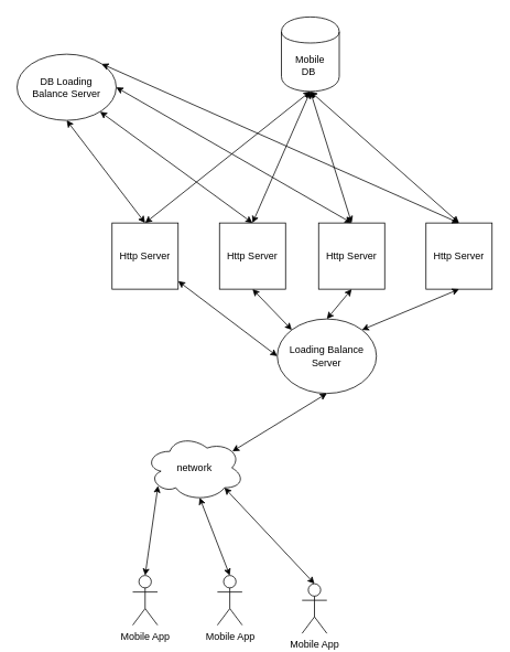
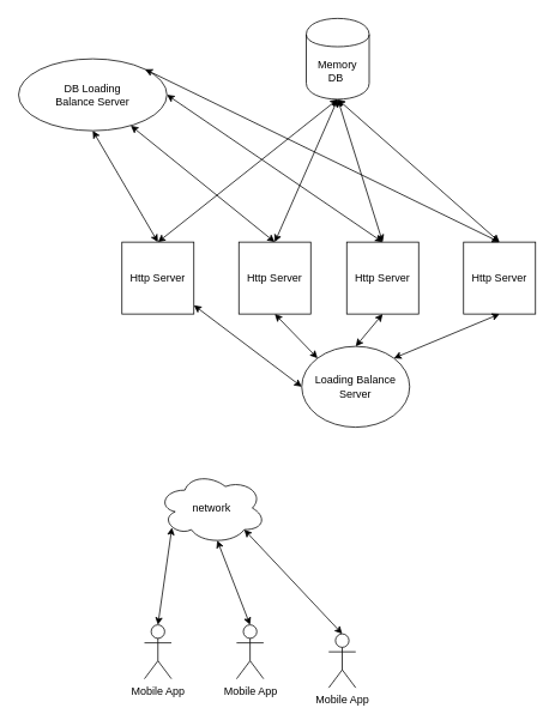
  <mxCell id="0" />
  <mxCell id="1" parent="0" />
  <mxCell id="2" value="Http Server" style="whiteSpace=wrap;html=1;aspect=fixed;" vertex="1" parent="1"><mxGeometry x="265" y="269" width="80" height="80" as="geometry" /></mxCell>
  <mxCell id="3" value="Http Server" style="whiteSpace=wrap;html=1;aspect=fixed;" vertex="1" parent="1"><mxGeometry x="135" y="269" width="80" height="80" as="geometry" /></mxCell>
  <mxCell id="4" value="Http Server" style="whiteSpace=wrap;html=1;aspect=fixed;" vertex="1" parent="1"><mxGeometry x="385" y="269" width="80" height="80" as="geometry" /></mxCell>
  <mxCell id="5" value="Http Server" style="whiteSpace=wrap;html=1;aspect=fixed;" vertex="1" parent="1"><mxGeometry x="515" y="269" width="80" height="80" as="geometry" /></mxCell>
  <mxCell id="6" value="Loading Balance&lt;br&gt;Server&lt;br&gt;" style="ellipse;whiteSpace=wrap;html=1;" vertex="1" parent="1"><mxGeometry x="335" y="385" width="120" height="90" as="geometry" /></mxCell>
  <mxCell id="7" value="network" style="ellipse;shape=cloud;whiteSpace=wrap;html=1;" vertex="1" parent="1"><mxGeometry x="175" y="525" width="120" height="80" as="geometry" /></mxCell>
- <mxCell id="8" value="" style="endArrow=classic;startArrow=classic;html=1;entryX=0.5;entryY=1;entryDx=0;entryDy=0;exitX=0.88;exitY=0.25;exitDx=0;exitDy=0;exitPerimeter=0;" edge="1" parent="1" source="7" target="6"><mxGeometry width="50" height="50" relative="1" as="geometry"><mxPoint x="315" y="525" as="sourcePoint" /><mxPoint x="395" y="525" as="targetPoint" /></mxGeometry></mxCell>
  <mxCell id="9" value="" style="endArrow=classic;startArrow=classic;html=1;exitX=0;exitY=0.5;exitDx=0;exitDy=0;" edge="1" parent="1" source="6" target="3"><mxGeometry width="50" height="50" relative="1" as="geometry"><mxPoint x="175" y="435" as="sourcePoint" /><mxPoint x="225" y="385" as="targetPoint" /></mxGeometry></mxCell>
  <mxCell id="10" value="" style="endArrow=classic;startArrow=classic;html=1;entryX=0.5;entryY=1;entryDx=0;entryDy=0;exitX=0;exitY=0;exitDx=0;exitDy=0;" edge="1" parent="1" source="6" target="2"><mxGeometry width="50" height="50" relative="1" as="geometry"><mxPoint x="185" y="475" as="sourcePoint" /><mxPoint x="235" y="425" as="targetPoint" /></mxGeometry></mxCell>
  <mxCell id="11" value="" style="endArrow=classic;startArrow=classic;html=1;entryX=0.5;entryY=1;entryDx=0;entryDy=0;exitX=0.5;exitY=0;exitDx=0;exitDy=0;" edge="1" parent="1" source="6" target="4"><mxGeometry width="50" height="50" relative="1" as="geometry"><mxPoint x="195" y="485" as="sourcePoint" /><mxPoint x="245" y="435" as="targetPoint" /></mxGeometry></mxCell>
  <mxCell id="12" value="" style="endArrow=classic;startArrow=classic;html=1;entryX=0.5;entryY=1;entryDx=0;entryDy=0;exitX=1;exitY=0;exitDx=0;exitDy=0;" edge="1" parent="1" source="6" target="5"><mxGeometry width="50" height="50" relative="1" as="geometry"><mxPoint x="205" y="495" as="sourcePoint" /><mxPoint x="255" y="445" as="targetPoint" /></mxGeometry></mxCell>
- <mxCell id="13" value="Mobile&lt;br&gt;DB&amp;nbsp;&lt;br&gt;" style="shape=cylinder;whiteSpace=wrap;html=1;boundedLbl=1;backgroundOutline=1;" vertex="1" parent="1"><mxGeometry x="340" y="20" width="70" height="90" as="geometry" /></mxCell>
+ <mxCell id="13" value="Memory&lt;br&gt;DB&amp;nbsp;&lt;br&gt;" style="shape=cylinder;whiteSpace=wrap;html=1;boundedLbl=1;backgroundOutline=1;" vertex="1" parent="1"><mxGeometry x="340" y="20" width="70" height="90" as="geometry" /></mxCell>
  <mxCell id="14" value="" style="endArrow=classic;startArrow=classic;html=1;exitX=0.5;exitY=0;exitDx=0;exitDy=0;entryX=0.5;entryY=1;entryDx=0;entryDy=0;" edge="1" parent="1" source="3" target="13"><mxGeometry width="50" height="50" relative="1" as="geometry"><mxPoint x="185" y="235" as="sourcePoint" /><mxPoint x="235" y="185" as="targetPoint" /></mxGeometry></mxCell>
  <mxCell id="15" value="" style="endArrow=classic;startArrow=classic;html=1;exitX=0.5;exitY=0;exitDx=0;exitDy=0;entryX=0.5;entryY=1;entryDx=0;entryDy=0;" edge="1" parent="1" source="2" target="13"><mxGeometry width="50" height="50" relative="1" as="geometry"><mxPoint x="398" y="242" as="sourcePoint" /><mxPoint x="448" y="192" as="targetPoint" /></mxGeometry></mxCell>
  <mxCell id="16" value="" style="endArrow=classic;startArrow=classic;html=1;exitX=0.5;exitY=0;exitDx=0;exitDy=0;entryX=0.5;entryY=1;entryDx=0;entryDy=0;" edge="1" parent="1" source="4" target="13"><mxGeometry width="50" height="50" relative="1" as="geometry"><mxPoint x="398" y="242" as="sourcePoint" /><mxPoint x="448" y="192" as="targetPoint" /></mxGeometry></mxCell>
  <mxCell id="17" value="" style="endArrow=classic;startArrow=classic;html=1;exitX=0.5;exitY=0;exitDx=0;exitDy=0;entryX=0.5;entryY=1;entryDx=0;entryDy=0;" edge="1" parent="1" source="5" target="13"><mxGeometry width="50" height="50" relative="1" as="geometry"><mxPoint x="530" y="255" as="sourcePoint" /><mxPoint x="580" y="205" as="targetPoint" /></mxGeometry></mxCell>
  <mxCell id="18" value="Mobile App" style="shape=umlActor;verticalLabelPosition=bottom;labelBackgroundColor=#ffffff;verticalAlign=top;html=1;outlineConnect=0;" vertex="1" parent="1"><mxGeometry x="160" y="695" width="30" height="60" as="geometry" /></mxCell>
  <mxCell id="19" value="Mobile App" style="shape=umlActor;verticalLabelPosition=bottom;labelBackgroundColor=#ffffff;verticalAlign=top;html=1;outlineConnect=0;" vertex="1" parent="1"><mxGeometry x="262.5" y="695" width="30" height="60" as="geometry" /></mxCell>
  <mxCell id="20" value="Mobile App" style="shape=umlActor;verticalLabelPosition=bottom;labelBackgroundColor=#ffffff;verticalAlign=top;html=1;outlineConnect=0;" vertex="1" parent="1"><mxGeometry x="365" y="705" width="30" height="60" as="geometry" /></mxCell>
  <mxCell id="21" value="" style="endArrow=classic;startArrow=classic;html=1;exitX=0.5;exitY=0;exitDx=0;exitDy=0;exitPerimeter=0;entryX=0.13;entryY=0.77;entryDx=0;entryDy=0;entryPerimeter=0;" edge="1" parent="1" source="18" target="7"><mxGeometry width="50" height="50" relative="1" as="geometry"><mxPoint x="195" y="665" as="sourcePoint" /><mxPoint x="245" y="615" as="targetPoint" /></mxGeometry></mxCell>
  <mxCell id="22" value="" style="endArrow=classic;startArrow=classic;html=1;exitX=0.5;exitY=0;exitDx=0;exitDy=0;exitPerimeter=0;entryX=0.55;entryY=0.95;entryDx=0;entryDy=0;entryPerimeter=0;" edge="1" parent="1" source="19" target="7"><mxGeometry width="50" height="50" relative="1" as="geometry"><mxPoint x="205" y="675" as="sourcePoint" /><mxPoint x="255" y="625" as="targetPoint" /></mxGeometry></mxCell>
  <mxCell id="23" value="" style="endArrow=classic;startArrow=classic;html=1;exitX=0.5;exitY=0;exitDx=0;exitDy=0;exitPerimeter=0;entryX=0.8;entryY=0.8;entryDx=0;entryDy=0;entryPerimeter=0;" edge="1" parent="1" source="20" target="7"><mxGeometry width="50" height="50" relative="1" as="geometry"><mxPoint x="215" y="685" as="sourcePoint" /><mxPoint x="265" y="635" as="targetPoint" /></mxGeometry></mxCell>
- <mxCell id="24" value="DB Loading&lt;br&gt;Balance Server&lt;br&gt;" style="ellipse;whiteSpace=wrap;html=1;" vertex="1" parent="1"><mxGeometry x="20" y="65" width="120" height="80" as="geometry" /></mxCell>
+ <mxCell id="24" value="DB Loading&lt;br&gt;Balance Server&lt;br&gt;" style="ellipse;whiteSpace=wrap;html=1;" vertex="1" parent="1"><mxGeometry x="20" y="65" width="165" height="80" as="geometry" /></mxCell>
  <mxCell id="25" value="" style="endArrow=classic;startArrow=classic;html=1;entryX=0.5;entryY=1;entryDx=0;entryDy=0;exitX=0.5;exitY=0;exitDx=0;exitDy=0;" edge="1" parent="1" source="3" target="24"><mxGeometry width="50" height="50" relative="1" as="geometry"><mxPoint x="80" y="245" as="sourcePoint" /><mxPoint x="130" y="195" as="targetPoint" /></mxGeometry></mxCell>
  <mxCell id="26" value="" style="endArrow=classic;startArrow=classic;html=1;exitX=0.5;exitY=0;exitDx=0;exitDy=0;" edge="1" parent="1" source="2" target="24"><mxGeometry width="50" height="50" relative="1" as="geometry"><mxPoint x="267.5" y="249" as="sourcePoint" /><mxPoint x="202.5" y="155" as="targetPoint" /></mxGeometry></mxCell>
  <mxCell id="27" value="" style="endArrow=classic;startArrow=classic;html=1;entryX=1;entryY=0.5;entryDx=0;entryDy=0;exitX=0.5;exitY=0;exitDx=0;exitDy=0;" edge="1" parent="1" source="4" target="24"><mxGeometry width="50" height="50" relative="1" as="geometry"><mxPoint x="277.5" y="259" as="sourcePoint" /><mxPoint x="212.5" y="165" as="targetPoint" /></mxGeometry></mxCell>
  <mxCell id="28" value="" style="endArrow=classic;startArrow=classic;html=1;entryX=1;entryY=0;entryDx=0;entryDy=0;exitX=0.5;exitY=0;exitDx=0;exitDy=0;" edge="1" parent="1" source="5" target="24"><mxGeometry width="50" height="50" relative="1" as="geometry"><mxPoint x="595" y="239" as="sourcePoint" /><mxPoint x="530" y="145" as="targetPoint" /></mxGeometry></mxCell>
